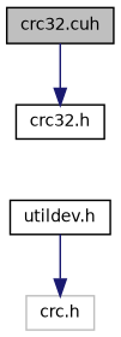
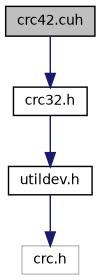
  digraph {
    node [color=black fontname=Helvetica fontsize=10 shape=record]
    edge [color=midnightblue fontname=Helvetica fontsize=10 labelfontname=Helvetica labelfontsize=10 style=solid]
-   n1 [fillcolor=grey75 fontcolor=black height=0.2 label="crc32.cuh" style=filled width=0.4]
+   n1 [fillcolor=grey75 fontcolor=black height=0.2 label="crc42.cuh" style=filled width=0.4]
    n2 [height=0.2 label="crc32.h" width=0.4]
    n3 [height=0.2 label="utildev.h" width=0.4]
    n4 [color=grey75 height=0.2 label="crc.h" width=0.4]
    n1 -> n2
+   n2 -> n3
    n3 -> n4
  }
